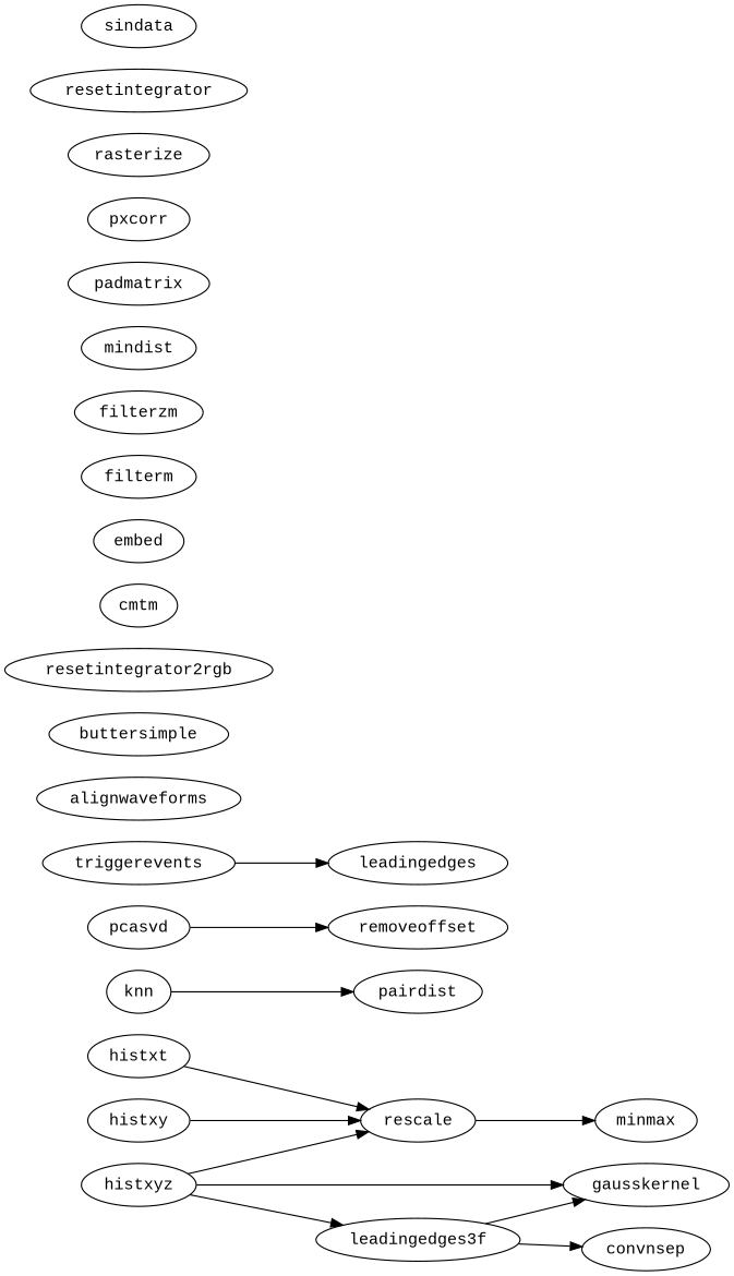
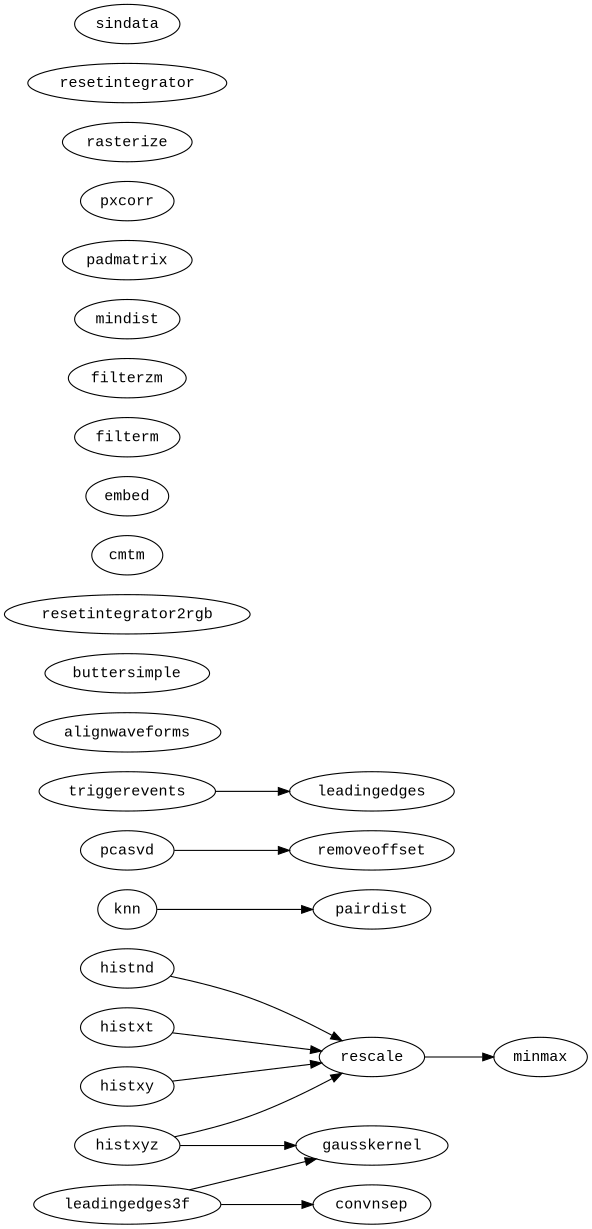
  digraph {
    fontname="Liberation Mono"
    rankdir=LR
    node [fontname="Liberation Mono"]
    edge [fontname="Liberation Mono"]
+   histnd
    rescale
    minmax
    histxt
    histxy
    histxyz
    gausskernel
    n8 [label=leadingedges3f]
    convnsep
    knn
    pairdist
    pcasvd
    removeoffset
    triggerevents
    leadingedges
    alignwaveforms
    buttersimple
    n18 [label=resetintegrator2rgb]
    cmtm
    embed
    filterm
    filterzm
    mindist
    padmatrix
    pxcorr
    rasterize
    resetintegrator
    sindata
+   histnd -> rescale
    rescale -> minmax
    histxt -> rescale
    histxy -> rescale
    histxyz -> rescale
    histxyz -> gausskernel
-   histxyz -> n8
    n8 -> gausskernel
    n8 -> convnsep
    knn -> pairdist
    pcasvd -> removeoffset
    triggerevents -> leadingedges
  }
